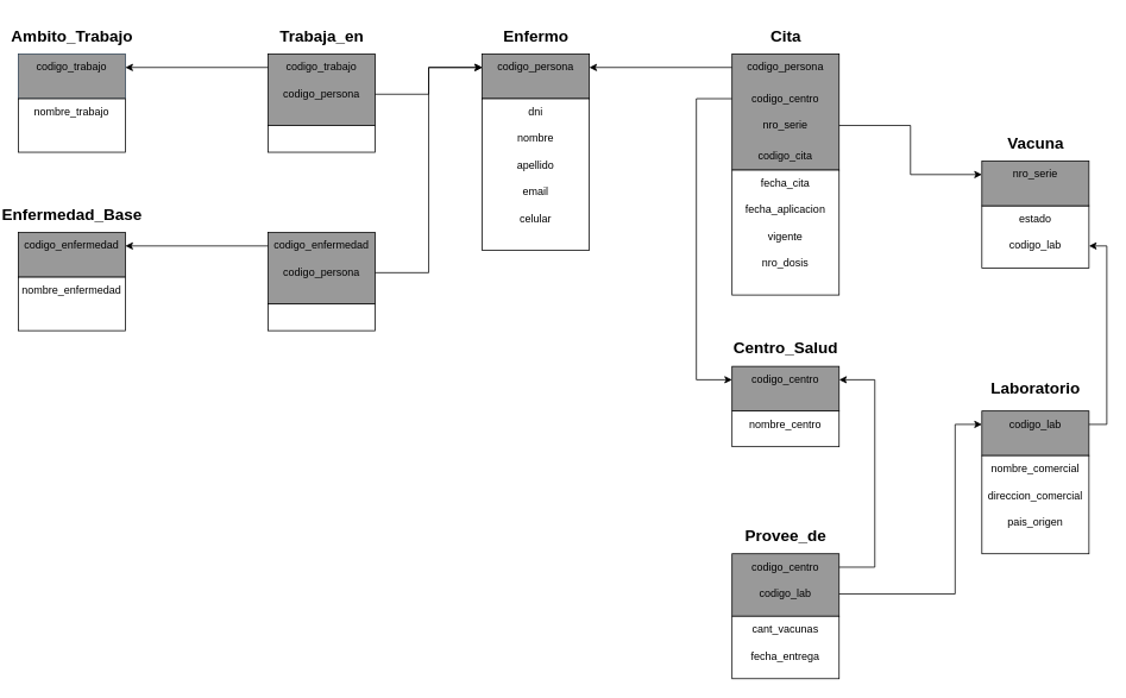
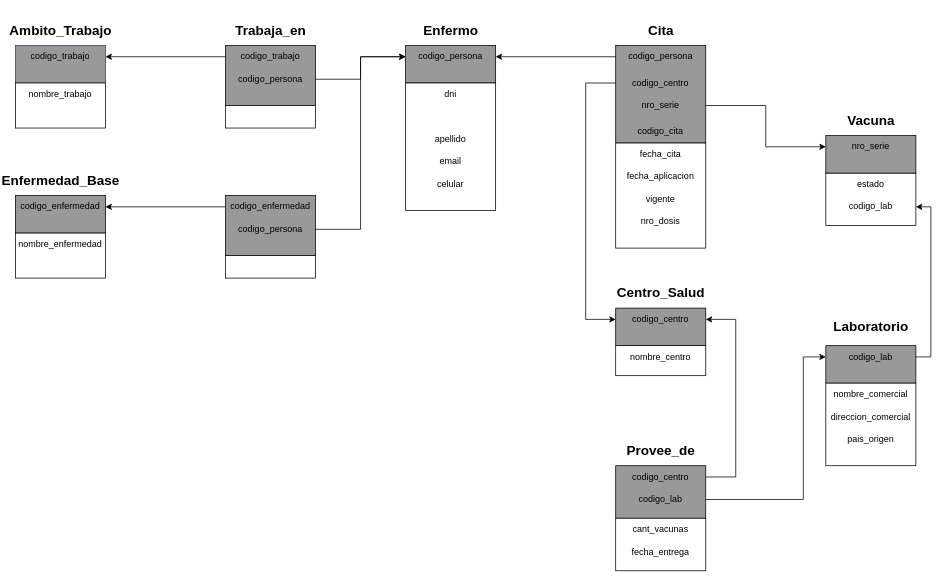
  <mxCell id="0" />
  <mxCell id="1" parent="0" />
  <mxCell id="2" value="" style="rounded=0;whiteSpace=wrap;html=1;fillColor=#999999;strokeColor=#314354;fontColor=#ffffff;" parent="1" vertex="1"><mxGeometry width="120" height="50" as="geometry" x="20" y="60" /></mxCell>
  <mxCell id="3" value="" style="rounded=0;whiteSpace=wrap;html=1;" parent="1" vertex="1"><mxGeometry y="110" width="120" height="60" as="geometry" x="20" /></mxCell>
  <mxCell id="4" value="Ambito_Trabajo" style="text;html=1;fontSize=18;fontStyle=1;verticalAlign=middle;align=center;" parent="1" vertex="1"><mxGeometry x="30" y="20" width="100" height="40" as="geometry" /></mxCell>
  <mxCell id="5" value="codigo_trabajo" style="text;html=1;strokeColor=none;fillColor=none;align=center;verticalAlign=middle;whiteSpace=wrap;rounded=0;fontSize=12;" parent="1" vertex="1"><mxGeometry width="120" height="30" as="geometry" x="20" y="60" /></mxCell>
  <mxCell id="6" value="nombre_trabajo" style="text;html=1;strokeColor=none;fillColor=none;align=center;verticalAlign=middle;whiteSpace=wrap;rounded=0;fontSize=12;" parent="1" vertex="1"><mxGeometry y="110" width="120" height="30" as="geometry" x="20" /></mxCell>
  <mxCell id="7" value="" style="rounded=0;whiteSpace=wrap;html=1;fontSize=12;fillColor=#999999;" parent="1" vertex="1"><mxGeometry y="260" width="120" height="50" as="geometry" x="20" /></mxCell>
  <mxCell id="8" value="" style="rounded=0;whiteSpace=wrap;html=1;fontSize=12;" parent="1" vertex="1"><mxGeometry y="310" width="120" height="60" as="geometry" x="20" /></mxCell>
  <mxCell id="9" value="Enfermedad_Base" style="text;strokeColor=none;fillColor=none;html=1;fontSize=18;fontStyle=1;verticalAlign=middle;align=center;" parent="1" vertex="1"><mxGeometry x="30" y="220" width="100" height="40" as="geometry" /></mxCell>
  <mxCell id="10" value="" style="rounded=0;whiteSpace=wrap;html=1;fontSize=18;fillColor=#999999;" parent="1" vertex="1"><mxGeometry x="300" y="260" width="120" height="80" as="geometry" /></mxCell>
  <mxCell id="11" value="codigo_enfermedad" style="text;html=1;strokeColor=none;fillColor=none;align=center;verticalAlign=middle;whiteSpace=wrap;rounded=0;fontSize=12;" parent="1" vertex="1"><mxGeometry y="260" width="120" height="30" as="geometry" x="20" /></mxCell>
  <mxCell id="12" value="nombre_enfermedad" style="text;html=1;strokeColor=none;fillColor=none;align=center;verticalAlign=middle;whiteSpace=wrap;rounded=0;fontSize=12;" parent="1" vertex="1"><mxGeometry y="310" width="120" height="30" as="geometry" x="20" /></mxCell>
  <mxCell id="13" value="" style="rounded=0;whiteSpace=wrap;html=1;fontSize=12;fillColor=#999999;" parent="1" vertex="1"><mxGeometry x="300" width="120" height="80" as="geometry" y="60" /></mxCell>
  <mxCell id="14" value="" style="rounded=0;whiteSpace=wrap;html=1;fontSize=12;" parent="1" vertex="1"><mxGeometry x="300" y="140" width="120" height="30" as="geometry" /></mxCell>
  <mxCell id="15" value="Trabaja_en" style="text;strokeColor=none;fillColor=none;html=1;fontSize=18;fontStyle=1;verticalAlign=middle;align=center;" parent="1" vertex="1"><mxGeometry x="310" y="20" width="100" height="40" as="geometry" /></mxCell>
  <mxCell id="16" value="" style="rounded=0;whiteSpace=wrap;html=1;fontSize=12;" parent="1" vertex="1"><mxGeometry x="300" y="340" width="120" height="30" as="geometry" /></mxCell>
  <mxCell id="17" style="edgeStyle=orthogonalEdgeStyle;rounded=0;orthogonalLoop=1;jettySize=auto;html=1;entryX=1;entryY=0.5;entryDx=0;entryDy=0;fontSize=12;" parent="1" source="18" target="5" edge="1"><mxGeometry relative="1" as="geometry" /></mxCell>
  <mxCell id="18" value="codigo_trabajo" style="text;html=1;strokeColor=none;fillColor=none;align=center;verticalAlign=middle;whiteSpace=wrap;rounded=0;fontSize=12;" parent="1" vertex="1"><mxGeometry x="300" width="120" height="30" as="geometry" y="60" /></mxCell>
  <mxCell id="19" style="edgeStyle=orthogonalEdgeStyle;rounded=0;orthogonalLoop=1;jettySize=auto;html=1;entryX=0;entryY=0.5;entryDx=0;entryDy=0;" parent="1" source="20" target="28" edge="1"><mxGeometry relative="1" as="geometry" /></mxCell>
  <mxCell id="20" value="codigo_persona" style="text;html=1;strokeColor=none;fillColor=none;align=center;verticalAlign=middle;whiteSpace=wrap;rounded=0;fontSize=12;" parent="1" vertex="1"><mxGeometry x="300" y="90" width="120" height="30" as="geometry" /></mxCell>
  <mxCell id="21" style="edgeStyle=orthogonalEdgeStyle;rounded=0;orthogonalLoop=1;jettySize=auto;html=1;fontSize=12;entryX=1;entryY=0.5;entryDx=0;entryDy=0;" parent="1" source="22" target="11" edge="1"><mxGeometry relative="1" as="geometry"><mxPoint x="170" y="275" as="targetPoint" /></mxGeometry></mxCell>
  <mxCell id="22" value="codigo_enfermedad" style="text;html=1;strokeColor=none;fillColor=none;align=center;verticalAlign=middle;whiteSpace=wrap;rounded=0;fontSize=12;" parent="1" vertex="1"><mxGeometry x="300" y="260" width="120" height="30" as="geometry" /></mxCell>
  <mxCell id="23" style="edgeStyle=orthogonalEdgeStyle;rounded=0;orthogonalLoop=1;jettySize=auto;html=1;entryX=0;entryY=0.5;entryDx=0;entryDy=0;" parent="1" source="24" target="28" edge="1"><mxGeometry relative="1" as="geometry" /></mxCell>
  <mxCell id="24" value="codigo_persona" style="text;html=1;strokeColor=none;fillColor=none;align=center;verticalAlign=middle;whiteSpace=wrap;rounded=0;fontSize=12;" parent="1" vertex="1"><mxGeometry x="300" y="290" width="120" height="30" as="geometry" /></mxCell>
  <mxCell id="25" value="" style="rounded=0;whiteSpace=wrap;html=1;fontSize=18;fillColor=#999999;" parent="1" vertex="1"><mxGeometry x="540" width="120" height="50" as="geometry" y="60" /></mxCell>
  <mxCell id="26" value="" style="rounded=0;whiteSpace=wrap;html=1;fontSize=18;" parent="1" vertex="1"><mxGeometry x="540" y="110" width="120" height="170" as="geometry" /></mxCell>
  <mxCell id="27" value="Enfermo" style="text;strokeColor=none;fillColor=none;html=1;fontSize=18;fontStyle=1;verticalAlign=middle;align=center;" parent="1" vertex="1"><mxGeometry x="550" y="20" width="100" height="40" as="geometry" /></mxCell>
  <mxCell id="28" value="codigo_persona" style="text;html=1;strokeColor=none;fillColor=none;align=center;verticalAlign=middle;whiteSpace=wrap;rounded=0;fontSize=12;" parent="1" vertex="1"><mxGeometry x="540" width="120" height="30" as="geometry" y="60" /></mxCell>
  <mxCell id="29" value="dni" style="text;html=1;strokeColor=none;fillColor=none;align=center;verticalAlign=middle;whiteSpace=wrap;rounded=0;fontSize=12;" parent="1" vertex="1"><mxGeometry x="540" y="110" width="120" height="30" as="geometry" /></mxCell>
- <mxCell id="30" value="nombre" style="text;html=1;strokeColor=none;fillColor=none;align=center;verticalAlign=middle;whiteSpace=wrap;rounded=0;fontSize=12;" parent="1" vertex="1"><mxGeometry x="540" y="140" width="120" height="30" as="geometry" /></mxCell>
  <mxCell id="31" value="apellido" style="text;html=1;strokeColor=none;fillColor=none;align=center;verticalAlign=middle;whiteSpace=wrap;rounded=0;fontSize=12;" parent="1" vertex="1"><mxGeometry x="540" y="170" width="120" height="30" as="geometry" /></mxCell>
  <mxCell id="32" value="email" style="text;html=1;strokeColor=none;fillColor=none;align=center;verticalAlign=middle;whiteSpace=wrap;rounded=0;fontSize=12;" parent="1" vertex="1"><mxGeometry x="540" y="200" width="120" height="30" as="geometry" /></mxCell>
  <mxCell id="33" value="celular" style="text;html=1;strokeColor=none;fillColor=none;align=center;verticalAlign=middle;whiteSpace=wrap;rounded=0;fontSize=12;" parent="1" vertex="1"><mxGeometry x="540" y="230" width="120" height="30" as="geometry" /></mxCell>
  <mxCell id="34" value="" style="rounded=0;whiteSpace=wrap;html=1;fontSize=12;fillColor=#999999;" parent="1" vertex="1"><mxGeometry x="820" width="120" height="130" as="geometry" y="60" /></mxCell>
  <mxCell id="35" value="Cita" style="text;strokeColor=none;fillColor=none;html=1;fontSize=18;fontStyle=1;verticalAlign=middle;align=center;" parent="1" vertex="1"><mxGeometry x="830" y="20" width="100" height="40" as="geometry" /></mxCell>
  <mxCell id="36" value="" style="rounded=0;whiteSpace=wrap;html=1;fontSize=12;" parent="1" vertex="1"><mxGeometry x="820" y="190" width="120" height="140" as="geometry" /></mxCell>
  <mxCell id="37" value="codigo_cita" style="text;html=1;strokeColor=none;fillColor=none;align=center;verticalAlign=middle;whiteSpace=wrap;rounded=0;fontSize=12;" parent="1" vertex="1"><mxGeometry x="820" y="160" width="120" height="30" as="geometry" /></mxCell>
  <mxCell id="38" value="nro_dosis" style="text;html=1;strokeColor=none;fillColor=none;align=center;verticalAlign=middle;whiteSpace=wrap;rounded=0;fontSize=12;" parent="1" vertex="1"><mxGeometry x="820" y="280" width="120" height="30" as="geometry" /></mxCell>
  <mxCell id="39" value="fecha_cita" style="text;html=1;strokeColor=none;fillColor=none;align=center;verticalAlign=middle;whiteSpace=wrap;rounded=0;fontSize=12;" parent="1" vertex="1"><mxGeometry x="820" y="190" width="120" height="30" as="geometry" /></mxCell>
  <mxCell id="40" value="fecha_aplicacion" style="text;html=1;strokeColor=none;fillColor=none;align=center;verticalAlign=middle;whiteSpace=wrap;rounded=0;fontSize=12;" parent="1" vertex="1"><mxGeometry x="820" y="220" width="120" height="30" as="geometry" /></mxCell>
  <mxCell id="41" value="vigente" style="text;html=1;strokeColor=none;fillColor=none;align=center;verticalAlign=middle;whiteSpace=wrap;rounded=0;fontSize=12;" parent="1" vertex="1"><mxGeometry x="820" y="250" width="120" height="30" as="geometry" /></mxCell>
  <mxCell id="42" style="edgeStyle=orthogonalEdgeStyle;rounded=0;orthogonalLoop=1;jettySize=auto;html=1;entryX=1;entryY=0.5;entryDx=0;entryDy=0;fontSize=12;" parent="1" source="43" target="28" edge="1"><mxGeometry relative="1" as="geometry" /></mxCell>
  <mxCell id="43" value="codigo_persona" style="text;html=1;strokeColor=none;fillColor=none;align=center;verticalAlign=middle;whiteSpace=wrap;rounded=0;fontSize=12;" parent="1" vertex="1"><mxGeometry x="820" width="120" height="30" as="geometry" y="60" /></mxCell>
  <mxCell id="44" style="edgeStyle=orthogonalEdgeStyle;rounded=0;orthogonalLoop=1;jettySize=auto;html=1;entryX=0;entryY=0.5;entryDx=0;entryDy=0;" parent="1" source="45" target="62" edge="1"><mxGeometry relative="1" as="geometry" /></mxCell>
  <mxCell id="45" value="nro_serie" style="text;html=1;strokeColor=none;fillColor=none;align=center;verticalAlign=middle;whiteSpace=wrap;rounded=0;fontSize=12;" parent="1" vertex="1"><mxGeometry x="820" y="125" width="120" height="30" as="geometry" /></mxCell>
  <mxCell id="46" style="edgeStyle=orthogonalEdgeStyle;rounded=0;orthogonalLoop=1;jettySize=auto;html=1;entryX=0;entryY=0.5;entryDx=0;entryDy=0;fontSize=12;" parent="1" source="47" target="50" edge="1"><mxGeometry relative="1" as="geometry"><Array as="points"><mxPoint x="780" y="110" /><mxPoint x="780" y="425" /></Array></mxGeometry></mxCell>
  <mxCell id="47" value="codigo_centro" style="text;html=1;strokeColor=none;fillColor=none;align=center;verticalAlign=middle;whiteSpace=wrap;rounded=0;fontSize=12;" parent="1" vertex="1"><mxGeometry x="820" y="95" width="120" height="30" as="geometry" /></mxCell>
  <mxCell id="48" value="" style="rounded=0;whiteSpace=wrap;html=1;fontSize=12;fillColor=#999999;" parent="1" vertex="1"><mxGeometry x="820" y="410" width="120" height="50" as="geometry" /></mxCell>
  <mxCell id="49" value="Centro_Salud" style="text;strokeColor=none;fillColor=none;html=1;fontSize=18;fontStyle=1;verticalAlign=middle;align=center;" parent="1" vertex="1"><mxGeometry x="830" y="370" width="100" height="40" as="geometry" /></mxCell>
  <mxCell id="50" value="codigo_centro&lt;br&gt;" style="text;html=1;strokeColor=none;fillColor=none;align=center;verticalAlign=middle;whiteSpace=wrap;rounded=0;fontSize=12;" parent="1" vertex="1"><mxGeometry x="820" y="410" width="120" height="30" as="geometry" /></mxCell>
  <mxCell id="51" value="" style="rounded=0;whiteSpace=wrap;html=1;fontSize=12;" parent="1" vertex="1"><mxGeometry x="820" y="460" width="120" height="40" as="geometry" /></mxCell>
  <mxCell id="52" value="nombre_centro" style="text;html=1;strokeColor=none;fillColor=none;align=center;verticalAlign=middle;whiteSpace=wrap;rounded=0;fontSize=12;" parent="1" vertex="1"><mxGeometry x="820" y="460" width="120" height="30" as="geometry" /></mxCell>
  <mxCell id="53" value="" style="rounded=0;whiteSpace=wrap;html=1;fontSize=12;" parent="1" vertex="1"><mxGeometry x="1100" y="230" width="120" height="70" as="geometry" /></mxCell>
  <mxCell id="54" value="" style="rounded=0;whiteSpace=wrap;html=1;fontSize=12;fillColor=#999999;" parent="1" vertex="1"><mxGeometry x="1100" y="180" width="120" height="50" as="geometry" /></mxCell>
  <mxCell id="55" value="" style="rounded=0;whiteSpace=wrap;html=1;fontSize=12;fillColor=#999999;" parent="1" vertex="1"><mxGeometry x="820" y="620" width="120" height="70" as="geometry" /></mxCell>
  <mxCell id="56" value="" style="rounded=0;whiteSpace=wrap;html=1;fontSize=12;fillColor=#999999;" parent="1" vertex="1"><mxGeometry x="1100" y="460" width="120" height="50" as="geometry" /></mxCell>
  <mxCell id="57" value="Laboratorio" style="text;strokeColor=none;fillColor=none;html=1;fontSize=18;fontStyle=1;verticalAlign=middle;align=center;" parent="1" vertex="1"><mxGeometry x="1110" y="415" width="100" height="40" as="geometry" /></mxCell>
  <mxCell id="58" value="Provee_de" style="text;strokeColor=none;fillColor=none;html=1;fontSize=18;fontStyle=1;verticalAlign=middle;align=center;" parent="1" vertex="1"><mxGeometry x="830" y="580" width="100" height="40" as="geometry" /></mxCell>
  <mxCell id="59" value="Vacuna" style="text;strokeColor=none;fillColor=none;html=1;fontSize=18;fontStyle=1;verticalAlign=middle;align=center;" parent="1" vertex="1"><mxGeometry x="1110" y="140" width="100" height="40" as="geometry" /></mxCell>
  <mxCell id="60" value="" style="rounded=0;whiteSpace=wrap;html=1;fontSize=18;" parent="1" vertex="1"><mxGeometry x="1100" y="510" width="120" height="110" as="geometry" /></mxCell>
  <mxCell id="61" value="" style="rounded=0;whiteSpace=wrap;html=1;fontSize=18;" parent="1" vertex="1"><mxGeometry x="820" y="690" width="120" height="70" as="geometry" /></mxCell>
  <mxCell id="62" value="nro_serie" style="text;html=1;strokeColor=none;fillColor=none;align=center;verticalAlign=middle;whiteSpace=wrap;rounded=0;fontSize=12;" parent="1" vertex="1"><mxGeometry x="1100" y="180" width="120" height="30" as="geometry" /></mxCell>
  <mxCell id="63" value="estado" style="text;html=1;strokeColor=none;fillColor=none;align=center;verticalAlign=middle;whiteSpace=wrap;rounded=0;fontSize=12;" parent="1" vertex="1"><mxGeometry x="1100" y="230" width="120" height="30" as="geometry" /></mxCell>
  <mxCell id="64" style="edgeStyle=orthogonalEdgeStyle;rounded=0;orthogonalLoop=1;jettySize=auto;html=1;entryX=1;entryY=0.5;entryDx=0;entryDy=0;fontSize=12;" parent="1" source="65" target="50" edge="1"><mxGeometry relative="1" as="geometry"><Array as="points"><mxPoint x="980" y="635" /><mxPoint x="980" y="425" /></Array></mxGeometry></mxCell>
  <mxCell id="65" value="codigo_centro" style="text;html=1;strokeColor=none;fillColor=none;align=center;verticalAlign=middle;whiteSpace=wrap;rounded=0;fontSize=12;" parent="1" vertex="1"><mxGeometry x="820" y="620" width="120" height="30" as="geometry" /></mxCell>
  <mxCell id="66" style="edgeStyle=orthogonalEdgeStyle;rounded=0;orthogonalLoop=1;jettySize=auto;html=1;fontSize=12;entryX=0;entryY=0.5;entryDx=0;entryDy=0;" parent="1" source="67" target="70" edge="1"><mxGeometry relative="1" as="geometry"><Array as="points"><mxPoint x="1070" y="665" /><mxPoint x="1070" y="475" /></Array><mxPoint x="1090" y="480" as="targetPoint" /></mxGeometry></mxCell>
  <mxCell id="67" value="codigo_lab" style="text;html=1;strokeColor=none;fillColor=none;align=center;verticalAlign=middle;whiteSpace=wrap;rounded=0;fontSize=12;" parent="1" vertex="1"><mxGeometry x="820" y="650" width="120" height="30" as="geometry" /></mxCell>
  <mxCell id="68" value="cant_vacunas" style="text;html=1;strokeColor=none;fillColor=none;align=center;verticalAlign=middle;whiteSpace=wrap;rounded=0;fontSize=12;" parent="1" vertex="1"><mxGeometry x="820" y="690" width="120" height="30" as="geometry" /></mxCell>
  <mxCell id="69" style="edgeStyle=orthogonalEdgeStyle;rounded=0;orthogonalLoop=1;jettySize=auto;html=1;entryX=1;entryY=0.5;entryDx=0;entryDy=0;" parent="1" source="70" target="74" edge="1"><mxGeometry relative="1" as="geometry"><Array as="points"><mxPoint x="1240" y="475" /><mxPoint x="1240" y="275" /></Array></mxGeometry></mxCell>
  <mxCell id="70" value="codigo_lab" style="text;html=1;strokeColor=none;fillColor=none;align=center;verticalAlign=middle;whiteSpace=wrap;rounded=0;fontSize=12;" parent="1" vertex="1"><mxGeometry x="1100" y="460" width="120" height="30" as="geometry" /></mxCell>
  <mxCell id="71" value="nombre_comercial" style="text;html=1;strokeColor=none;fillColor=none;align=center;verticalAlign=middle;whiteSpace=wrap;rounded=0;fontSize=12;" parent="1" vertex="1"><mxGeometry x="1100" y="510" width="120" height="30" as="geometry" /></mxCell>
  <mxCell id="72" value="direccion_comercial" style="text;html=1;strokeColor=none;fillColor=none;align=center;verticalAlign=middle;whiteSpace=wrap;rounded=0;fontSize=12;" parent="1" vertex="1"><mxGeometry x="1100" y="540" width="120" height="30" as="geometry" /></mxCell>
  <mxCell id="73" value="pais_origen" style="text;html=1;strokeColor=none;fillColor=none;align=center;verticalAlign=middle;whiteSpace=wrap;rounded=0;fontSize=12;" parent="1" vertex="1"><mxGeometry x="1100" y="570" width="120" height="30" as="geometry" /></mxCell>
  <mxCell id="74" value="codigo_lab" style="text;html=1;strokeColor=none;fillColor=none;align=center;verticalAlign=middle;whiteSpace=wrap;rounded=0;" parent="1" vertex="1"><mxGeometry x="1100" y="260" width="120" height="30" as="geometry" /></mxCell>
  <mxCell id="75" value="fecha_entrega" style="text;html=1;strokeColor=none;fillColor=none;align=center;verticalAlign=middle;whiteSpace=wrap;rounded=0;" parent="1" vertex="1"><mxGeometry x="820" y="720" width="120" height="30" as="geometry" /></mxCell>
